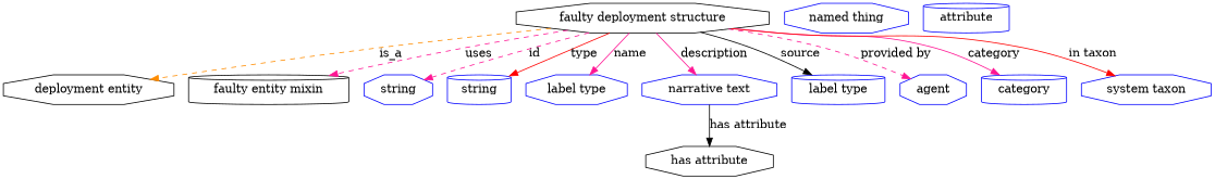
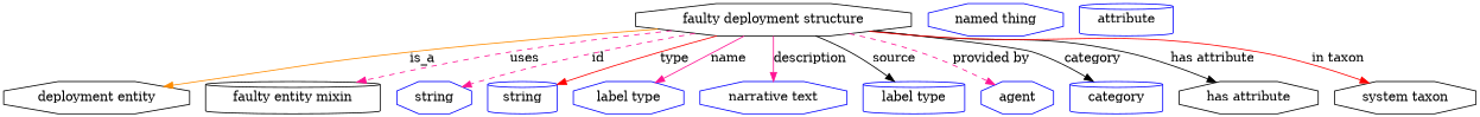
  digraph {
    node [shape=octagon color=blue]
    edge [color=deeppink style=solid]
    n1 [height=0.5 label="faulty deployment structure" width=3.9358 color=""]
    "deployment entity" [height=0.5 width=2.6539 color=""]
    "faulty entity mixin" [height=0.5 shape=cylinder width=2.69 color=""]
    n4 [height=0.5 label=string width=1.0652]
    n5 [height=0.5 label=string shape=cylinder width=1.0652]
    n6 [height=0.5 label="label type" width=1.5707]
    n7 [height=0.5 label="narrative text" width=2.0943]
    n8 [height=0.5 label="label type" shape=cylinder width=1.5707]
    n9 [height=0.5 label=agent width=1.0291]
    category [height=0.5 shape=cylinder width=1.4263]
    "has attribute" [height=0.5 width=1.9859 color=""]
-   n12 [height=0.5 label="system taxon" width=2.022]
+   n12 [color=black height=0.5 label="system taxon" width=2.022]
    n13 [height=0.5 label="named thing" width=1.9318]
    n14 [height=0.5 label=attribute shape=cylinder width=1.4443]
-   n1 -> "deployment entity" [color=darkorange label=is_a style=dashed]
+   n1 -> "deployment entity" [color=darkorange label=is_a]
    n1 -> "faulty entity mixin" [label=uses style=dashed]
    n1 -> n4 [label=id style=dashed]
    n1 -> n5 [color=red label=type]
    n1 -> n6 [label=name]
    n1 -> n7 [label=description]
    n1 -> n8 [color=black label=source]
    n1 -> n9 [label="provided by" style=dashed]
-   n1 -> category [label=category]
-   n7 -> "has attribute" [color=black label="has attribute"]
+   n1 -> category [color=black label=category]
+   n1 -> "has attribute" [color=black label="has attribute"]
    n1 -> n12 [color=red label="in taxon"]
  }
